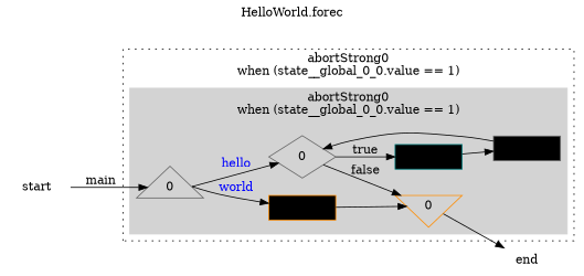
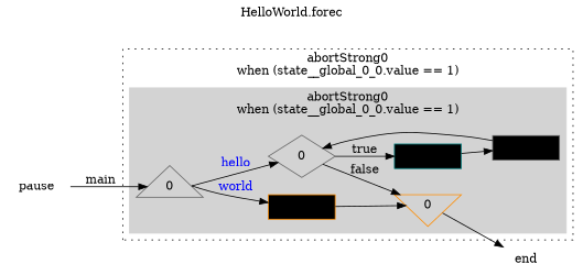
  digraph {
    label="HelloWorld.forec"
    labeljust=c
    labelloc=t
    ordering=out
    rankdir=LR
    node [fixedsize=true shape=box color=gray40]
    n1 [height=0.7 label=0 shape=triangle width=1.1]
    n2 [height=0.7 label=0 shape=diamond width=1.1]
    pause2_4 [fillcolor=black height=0.4 style=filled width=1.1 color=darkorange]
    n4 [height=0.7 label=0 shape=invtriangle width=1.1 color=darkorange]
    pause0_0 [fillcolor=black height=0.4 style=filled width=1.1 color=teal]
    pause1_1 [fillcolor=black height=0.4 style=filled width=1.1]
-   start [height=0.4 shape=plaintext width=1.1 color=teal]
+   start [height=0.4 shape=plaintext width=1.1 color=teal label=pause]
    end [height=0.4 shape=plaintext width=1.1]
    subgraph cluster_1 {
      color=black
      label="abortStrong0\nwhen (state__global_0_0.value == 1)"
      style=dotted
      subgraph cluster_2 {
        color=lightgrey
        label="abortStrong0\nwhen (state__global_0_0.value == 1)"
        style=filled
        n1
        n2
        pause2_4
        n4
        pause0_0
        pause1_1
      }
    }
    n1 -> n2 [fontcolor=blue label=hello sametail=0]
    n1 -> pause2_4 [fontcolor=blue label=world sametail=0]
    n2 -> n4 [label=false]
    n2 -> pause0_0 [label=true weight=2]
    pause2_4 -> n4
    n4 -> end
    pause0_0 -> pause1_1
    pause1_1 -> n2
    start -> n1 [label=main]
  }
